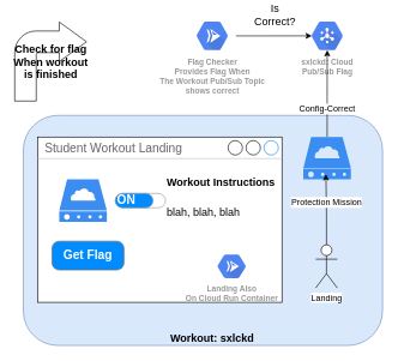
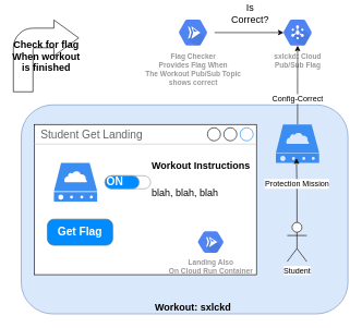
  <mxCell id="0" />
  <mxCell id="1" parent="0" />
  <mxCell id="2" value="" style="rounded=1;whiteSpace=wrap;html=1;fillColor=#dae8fc;strokeColor=#6c8ebf;" vertex="1" parent="1"><mxGeometry x="32" y="160" width="500" height="320" as="geometry" /></mxCell>
  <mxCell id="3" value="sxlckd: Cloud&lt;br&gt;Pub/Sub Flag" style="html=1;fillColor=#5184F3;strokeColor=none;verticalAlign=top;labelPosition=center;verticalLabelPosition=bottom;align=center;spacingTop=-6;fontSize=11;fontStyle=1;fontColor=#999999;shape=mxgraph.gcp2.hexIcon;prIcon=cloud_pubsub" vertex="1" parent="1"><mxGeometry x="422" y="20" width="66" height="58.5" as="geometry" /></mxCell>
  <mxCell id="4" value="Is&lt;br&gt;Correct?" style="edgeStyle=orthogonalEdgeStyle;rounded=0;orthogonalLoop=1;jettySize=auto;html=1;entryX=0.175;entryY=0.5;entryDx=0;entryDy=0;entryPerimeter=0;fontSize=15;" edge="1" parent="1" source="5" target="3"><mxGeometry x="0.024" y="29" relative="1" as="geometry"><mxPoint as="offset" /></mxGeometry></mxCell>
  <mxCell id="5" value="Flag Checker&lt;br&gt;Provides Flag When&lt;br&gt;The Workout Pub/Sub Topic&lt;br&gt;shows correct" style="html=1;fillColor=#5184F3;strokeColor=none;verticalAlign=top;labelPosition=center;verticalLabelPosition=bottom;align=center;spacingTop=-6;fontSize=11;fontStyle=1;fontColor=#999999;shape=mxgraph.gcp2.hexIcon;prIcon=cloud_run" vertex="1" parent="1"><mxGeometry x="262" y="20" width="66" height="58.5" as="geometry" /></mxCell>
  <mxCell id="6" style="edgeStyle=orthogonalEdgeStyle;rounded=0;orthogonalLoop=1;jettySize=auto;html=1;entryX=0.5;entryY=0.84;entryDx=0;entryDy=0;entryPerimeter=0;" edge="1" parent="1" source="8" target="3"><mxGeometry relative="1" as="geometry" /></mxCell>
  <mxCell id="7" value="Config-Correct" style="text;html=1;align=center;verticalAlign=middle;resizable=0;points=[];labelBackgroundColor=#ffffff;" vertex="1" connectable="0" parent="6"><mxGeometry x="-0.282" relative="1" as="geometry"><mxPoint y="3" as="offset" /></mxGeometry></mxCell>
  <mxCell id="8" value="" style="html=1;aspect=fixed;strokeColor=none;shadow=0;align=center;verticalAlign=top;fillColor=#3B8DF1;shape=mxgraph.gcp2.cloud_server" vertex="1" parent="1"><mxGeometry x="421.71" y="190" width="66.29" height="59" as="geometry" /></mxCell>
  <mxCell id="9" style="edgeStyle=orthogonalEdgeStyle;rounded=0;orthogonalLoop=1;jettySize=auto;html=1;entryX=0.475;entryY=0.878;entryDx=0;entryDy=0;entryPerimeter=0;" edge="1" parent="1" source="11" target="8"><mxGeometry relative="1" as="geometry" /></mxCell>
  <mxCell id="10" value="Protection Mission" style="text;html=1;align=center;verticalAlign=middle;resizable=0;points=[];labelBackgroundColor=#ffffff;" vertex="1" connectable="0" parent="9"><mxGeometry x="0.22" relative="1" as="geometry"><mxPoint as="offset" /></mxGeometry></mxCell>
- <mxCell id="11" value="Landing" style="shape=umlActor;verticalLabelPosition=bottom;labelBackgroundColor=#ffffff;verticalAlign=top;html=1;outlineConnect=0;" vertex="1" parent="1"><mxGeometry x="439" y="340" width="30" height="60" as="geometry" /></mxCell>
- <mxCell id="12" value="Student Workout Landing" style="strokeWidth=1;shadow=0;dashed=0;align=center;html=1;shape=mxgraph.mockup.containers.window;align=left;verticalAlign=top;spacingLeft=8;strokeColor2=#008cff;strokeColor3=#c4c4c4;fontColor=#666666;mainText=;fontSize=17;labelBackgroundColor=none;" vertex="1" parent="1"><mxGeometry x="52" y="190" width="340" height="230" as="geometry" /></mxCell>
+ <mxCell id="11" value="Student" style="shape=umlActor;verticalLabelPosition=bottom;labelBackgroundColor=#ffffff;verticalAlign=top;html=1;outlineConnect=0;" vertex="1" parent="1"><mxGeometry x="439" y="340" width="30" height="60" as="geometry" /></mxCell>
+ <mxCell id="12" value="Student Get Landing" style="strokeWidth=1;shadow=0;dashed=0;align=center;html=1;shape=mxgraph.mockup.containers.window;align=left;verticalAlign=top;spacingLeft=8;strokeColor2=#008cff;strokeColor3=#c4c4c4;fontColor=#666666;mainText=;fontSize=17;labelBackgroundColor=none;" vertex="1" parent="1"><mxGeometry x="52" y="190" width="340" height="230" as="geometry" /></mxCell>
  <mxCell id="13" value="&lt;b style=&quot;font-size: 15px;&quot;&gt;Workout: sxlckd&lt;/b&gt;" style="text;html=1;strokeColor=none;fillColor=none;align=center;verticalAlign=middle;whiteSpace=wrap;rounded=0;fontSize=15;" vertex="1" parent="1"><mxGeometry x="230" y="460" width="130" height="20" as="geometry" /></mxCell>
  <mxCell id="14" value="Check for flag&lt;br&gt;When workout&lt;br&gt;is finished" style="html=1;shadow=0;dashed=0;align=center;verticalAlign=middle;shape=mxgraph.arrows2.bendArrow;dy=15;dx=38;notch=0;arrowHead=55;rounded=1;fontSize=15;fontStyle=1" vertex="1" parent="1"><mxGeometry x="20" y="30" width="100" height="110" as="geometry" /></mxCell>
  <mxCell id="15" value="Get Flag" style="strokeWidth=1;shadow=0;dashed=0;align=center;html=1;shape=mxgraph.mockup.buttons.button;strokeColor=#666666;fontColor=#ffffff;mainText=;buttonStyle=round;fontSize=17;fontStyle=1;fillColor=#008cff;whiteSpace=wrap;" vertex="1" parent="1"><mxGeometry x="72" y="335" width="100" height="40" as="geometry" /></mxCell>
  <mxCell id="16" value="Landing Also&lt;br&gt;On Cloud Run Container" style="html=1;fillColor=#5184F3;strokeColor=none;verticalAlign=top;labelPosition=center;verticalLabelPosition=bottom;align=center;spacingTop=-6;fontSize=11;fontStyle=1;fontColor=#999999;shape=mxgraph.gcp2.hexIcon;prIcon=cloud_run" vertex="1" parent="1"><mxGeometry x="292" y="345.75" width="60" height="48.5" as="geometry" /></mxCell>
  <mxCell id="17" value="" style="html=1;aspect=fixed;strokeColor=none;shadow=0;align=center;verticalAlign=top;fillColor=#3B8DF1;shape=mxgraph.gcp2.cloud_server" vertex="1" parent="1"><mxGeometry x="82" y="249" width="66.29" height="59" as="geometry" /></mxCell>
  <mxCell id="18" value="ON" style="strokeWidth=1;shadow=0;dashed=0;align=center;html=1;shape=mxgraph.mockup.buttons.onOffButton;gradientColor=none;strokeColor=#999999;buttonState=on;fillColor2=#008cff;fontColor=#ffffff;fontSize=17;mainText=;spacingRight=40;fontStyle=1;" vertex="1" parent="1"><mxGeometry x="160" y="268.5" width="70" height="20" as="geometry" /></mxCell>
  <mxCell id="19" value="&lt;h1&gt;&lt;font style=&quot;font-size: 15px&quot;&gt;Workout Instructions&lt;/font&gt;&lt;/h1&gt;&lt;p&gt;blah, blah, blah&lt;/p&gt;" style="text;html=1;strokeColor=none;fillColor=none;spacing=5;spacingTop=-20;whiteSpace=wrap;overflow=hidden;rounded=0;fontSize=15;" vertex="1" parent="1"><mxGeometry x="227" y="220" width="165" height="120" as="geometry" /></mxCell>
